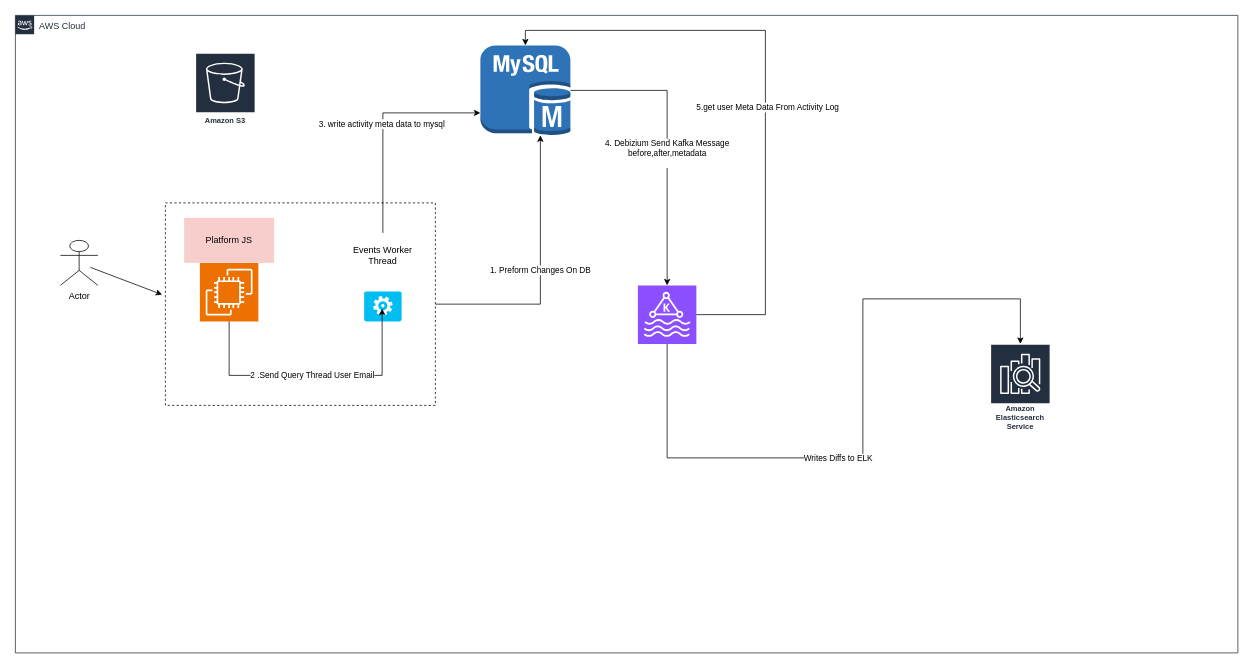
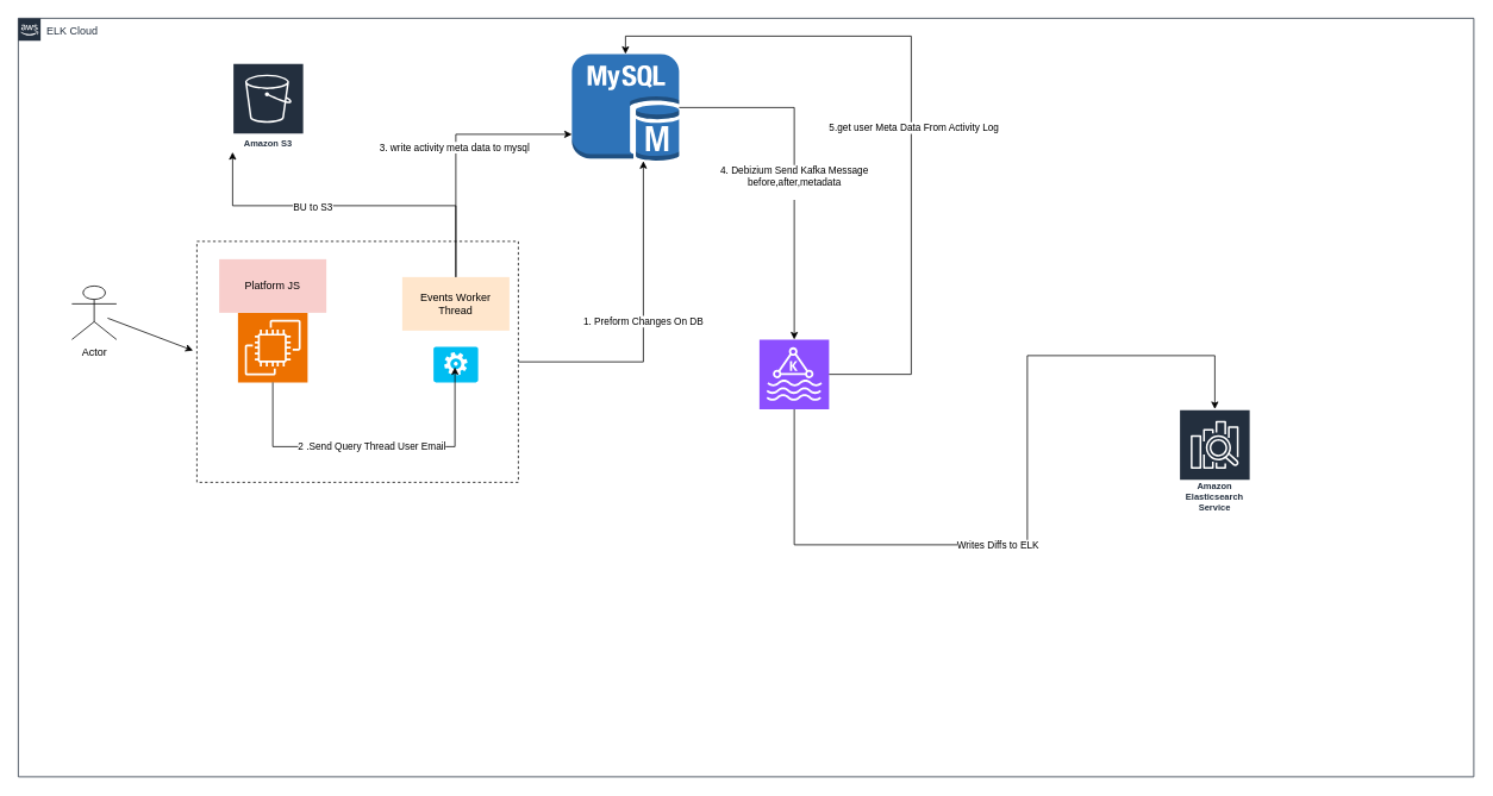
  <mxCell id="0" />
  <mxCell id="1" parent="0" />
- <mxCell id="2" value="AWS Cloud" style="points=[[0,0],[0.25,0],[0.5,0],[0.75,0],[1,0],[1,0.25],[1,0.5],[1,0.75],[1,1],[0.75,1],[0.5,1],[0.25,1],[0,1],[0,0.75],[0,0.5],[0,0.25]];outlineConnect=0;gradientColor=none;html=1;whiteSpace=wrap;fontSize=12;fontStyle=0;shape=mxgraph.aws4.group;grIcon=mxgraph.aws4.group_aws_cloud_alt;strokeColor=#232F3E;fillColor=none;verticalAlign=top;align=left;spacingLeft=30;fontColor=#232F3E;dashed=0;labelBackgroundColor=#ffffff;container=1;pointerEvents=0;collapsible=0;recursiveResize=0;" parent="1" vertex="1"><mxGeometry x="20" y="20" width="1630" height="850" as="geometry" /></mxCell>
+ <mxCell id="2" value="ELK Cloud" style="points=[[0,0],[0.25,0],[0.5,0],[0.75,0],[1,0],[1,0.25],[1,0.5],[1,0.75],[1,1],[0.75,1],[0.5,1],[0.25,1],[0,1],[0,0.75],[0,0.5],[0,0.25]];outlineConnect=0;gradientColor=none;html=1;whiteSpace=wrap;fontSize=12;fontStyle=0;shape=mxgraph.aws4.group;grIcon=mxgraph.aws4.group_aws_cloud_alt;strokeColor=#232F3E;fillColor=none;verticalAlign=top;align=left;spacingLeft=30;fontColor=#232F3E;dashed=0;labelBackgroundColor=#ffffff;container=1;pointerEvents=0;collapsible=0;recursiveResize=0;" parent="1" vertex="1"><mxGeometry x="20" y="20" width="1630" height="850" as="geometry" /></mxCell>
  <mxCell id="3" value="" style="rounded=0;whiteSpace=wrap;html=1;labelBackgroundColor=none;fillColor=none;dashed=1;container=1;pointerEvents=0;collapsible=0;recursiveResize=0;" parent="2" vertex="1"><mxGeometry x="200" y="250" width="360" height="270" as="geometry" /></mxCell>
  <mxCell id="4" value="" style="sketch=0;points=[[0,0,0],[0.25,0,0],[0.5,0,0],[0.75,0,0],[1,0,0],[0,1,0],[0.25,1,0],[0.5,1,0],[0.75,1,0],[1,1,0],[0,0.25,0],[0,0.5,0],[0,0.75,0],[1,0.25,0],[1,0.5,0],[1,0.75,0]];outlineConnect=0;fontColor=#232F3E;fillColor=#ED7100;strokeColor=#ffffff;dashed=0;verticalLabelPosition=bottom;verticalAlign=top;align=center;html=1;fontSize=12;fontStyle=0;aspect=fixed;shape=mxgraph.aws4.resourceIcon;resIcon=mxgraph.aws4.ec2;" vertex="1" parent="3"><mxGeometry x="46" y="80" width="78" height="78" as="geometry" /></mxCell>
  <mxCell id="5" value="Platform JS" style="whiteSpace=wrap;html=1;strokeColor=none;fillColor=#f8cecc;" vertex="1" parent="3"><mxGeometry x="25" y="20" width="120" height="60" as="geometry" /></mxCell>
  <mxCell id="6" value="" style="verticalLabelPosition=bottom;html=1;verticalAlign=top;align=center;strokeColor=none;fillColor=#00BEF2;shape=mxgraph.azure.worker_role;" vertex="1" parent="3"><mxGeometry x="265" y="118" width="50" height="40" as="geometry" /></mxCell>
- <mxCell id="7" value="Events Worker Thread" style="whiteSpace=wrap;html=1;strokeColor=none;" vertex="1" parent="3"><mxGeometry x="230" y="40" width="120" height="60" as="geometry" /></mxCell>
+ <mxCell id="7" value="Events Worker Thread" style="whiteSpace=wrap;html=1;strokeColor=none;fillColor=#ffe6cc;" vertex="1" parent="3"><mxGeometry x="230" y="40" width="120" height="60" as="geometry" /></mxCell>
  <mxCell id="8" value="2 .Send Query Thread User Email" style="edgeStyle=orthogonalEdgeStyle;rounded=0;orthogonalLoop=1;jettySize=auto;html=1;entryX=0.48;entryY=0.575;entryDx=0;entryDy=0;entryPerimeter=0;" edge="1" parent="3" source="4" target="6"><mxGeometry relative="1" as="geometry"><Array as="points"><mxPoint x="85" y="230" /><mxPoint x="289" y="230" /></Array></mxGeometry></mxCell>
  <mxCell id="9" style="edgeStyle=orthogonalEdgeStyle;rounded=0;orthogonalLoop=1;jettySize=auto;html=1;" edge="1" parent="2" source="11" target="18"><mxGeometry relative="1" as="geometry" /></mxCell>
  <mxCell id="10" value="4. Debizium Send Kafka Message&lt;div&gt;before,after,metadata&lt;/div&gt;&lt;div&gt;&lt;br&gt;&lt;/div&gt;" style="edgeLabel;html=1;align=center;verticalAlign=middle;resizable=0;points=[];" vertex="1" connectable="0" parent="9"><mxGeometry x="0.092" y="-1" relative="1" as="geometry"><mxPoint as="offset" /></mxGeometry></mxCell>
  <mxCell id="11" value="" style="outlineConnect=0;dashed=0;verticalLabelPosition=bottom;verticalAlign=top;align=center;html=1;shape=mxgraph.aws3.mysql_db_instance;fillColor=#2E73B8;gradientColor=none;" vertex="1" parent="2"><mxGeometry x="620" y="40" width="120" height="120" as="geometry" /></mxCell>
  <mxCell id="12" value="Actor" style="shape=umlActor;verticalLabelPosition=bottom;verticalAlign=top;html=1;outlineConnect=0;" vertex="1" parent="2"><mxGeometry x="60" y="300" width="50" height="60" as="geometry" /></mxCell>
  <mxCell id="13" value="" style="endArrow=classic;html=1;rounded=0;entryX=-0.012;entryY=0.453;entryDx=0;entryDy=0;entryPerimeter=0;" edge="1" parent="2" target="3"><mxGeometry width="50" height="50" relative="1" as="geometry"><mxPoint x="100" y="336" as="sourcePoint" /><mxPoint x="390" y="280" as="targetPoint" /></mxGeometry></mxCell>
  <mxCell id="14" value="1. Preform Changes On DB" style="edgeStyle=orthogonalEdgeStyle;rounded=0;orthogonalLoop=1;jettySize=auto;html=1;" edge="1" parent="2" source="3" target="11"><mxGeometry x="0.015" relative="1" as="geometry"><Array as="points"><mxPoint x="700" y="385" /></Array><mxPoint as="offset" /></mxGeometry></mxCell>
  <mxCell id="15" value="3. write activity meta data to mysql&amp;nbsp;" style="edgeStyle=orthogonalEdgeStyle;rounded=0;orthogonalLoop=1;jettySize=auto;html=1;" edge="1" parent="2" source="7" target="11"><mxGeometry relative="1" as="geometry"><Array as="points"><mxPoint x="490" y="130" /></Array><mxPoint as="offset" /></mxGeometry></mxCell>
  <mxCell id="16" style="edgeStyle=orthogonalEdgeStyle;rounded=0;orthogonalLoop=1;jettySize=auto;html=1;" edge="1" parent="2" source="18" target="21"><mxGeometry relative="1" as="geometry"><Array as="points"><mxPoint x="869" y="590" /><mxPoint x="1130" y="590" /><mxPoint x="1130" y="378" /></Array></mxGeometry></mxCell>
  <mxCell id="17" value="Writes Diffs to ELK" style="edgeLabel;html=1;align=center;verticalAlign=middle;resizable=0;points=[];" vertex="1" connectable="0" parent="16"><mxGeometry x="-0.152" relative="1" as="geometry"><mxPoint as="offset" /></mxGeometry></mxCell>
  <mxCell id="18" value="" style="sketch=0;points=[[0,0,0],[0.25,0,0],[0.5,0,0],[0.75,0,0],[1,0,0],[0,1,0],[0.25,1,0],[0.5,1,0],[0.75,1,0],[1,1,0],[0,0.25,0],[0,0.5,0],[0,0.75,0],[1,0.25,0],[1,0.5,0],[1,0.75,0]];outlineConnect=0;fontColor=#232F3E;fillColor=#8C4FFF;strokeColor=#ffffff;dashed=0;verticalLabelPosition=bottom;verticalAlign=top;align=center;html=1;fontSize=12;fontStyle=0;aspect=fixed;shape=mxgraph.aws4.resourceIcon;resIcon=mxgraph.aws4.managed_streaming_for_kafka;" vertex="1" parent="2"><mxGeometry x="830" y="360" width="78" height="78" as="geometry" /></mxCell>
  <mxCell id="19" style="edgeStyle=orthogonalEdgeStyle;rounded=0;orthogonalLoop=1;jettySize=auto;html=1;entryX=0.5;entryY=0;entryDx=0;entryDy=0;entryPerimeter=0;" edge="1" parent="2" source="18" target="11"><mxGeometry relative="1" as="geometry"><Array as="points"><mxPoint x="1000" y="399" /><mxPoint x="1000" y="20" /><mxPoint x="680" y="20" /></Array></mxGeometry></mxCell>
  <mxCell id="20" value="5.get user Meta Data From Activity Log" style="edgeLabel;html=1;align=center;verticalAlign=middle;resizable=0;points=[];" vertex="1" connectable="0" parent="19"><mxGeometry x="-0.09" y="-2" relative="1" as="geometry"><mxPoint as="offset" /></mxGeometry></mxCell>
  <mxCell id="21" value="Amazon Elasticsearch Service" style="sketch=0;outlineConnect=0;fontColor=#232F3E;gradientColor=none;strokeColor=#ffffff;fillColor=#232F3E;dashed=0;verticalLabelPosition=middle;verticalAlign=bottom;align=center;html=1;whiteSpace=wrap;fontSize=10;fontStyle=1;spacing=3;shape=mxgraph.aws4.productIcon;prIcon=mxgraph.aws4.elasticsearch_service;" vertex="1" parent="2"><mxGeometry x="1300" y="438" width="80" height="120" as="geometry" /></mxCell>
  <mxCell id="22" value="Amazon S3" style="sketch=0;outlineConnect=0;fontColor=#232F3E;gradientColor=none;strokeColor=#ffffff;fillColor=#232F3E;dashed=0;verticalLabelPosition=middle;verticalAlign=bottom;align=center;html=1;whiteSpace=wrap;fontSize=10;fontStyle=1;spacing=3;shape=mxgraph.aws4.productIcon;prIcon=mxgraph.aws4.s3;" vertex="1" parent="2"><mxGeometry x="240" y="50" width="80" height="100" as="geometry" /></mxCell>
+ <mxCell id="23" style="edgeStyle=orthogonalEdgeStyle;rounded=0;orthogonalLoop=1;jettySize=auto;html=1;" edge="1" parent="2" source="7" target="22"><mxGeometry relative="1" as="geometry"><Array as="points"><mxPoint x="490" y="210" /><mxPoint x="240" y="210" /></Array></mxGeometry></mxCell>
+ <mxCell id="24" value="BU to S3" style="edgeLabel;html=1;align=center;verticalAlign=middle;resizable=0;points=[];" vertex="1" connectable="0" parent="23"><mxGeometry x="0.236" y="1" relative="1" as="geometry"><mxPoint as="offset" /></mxGeometry></mxCell>
